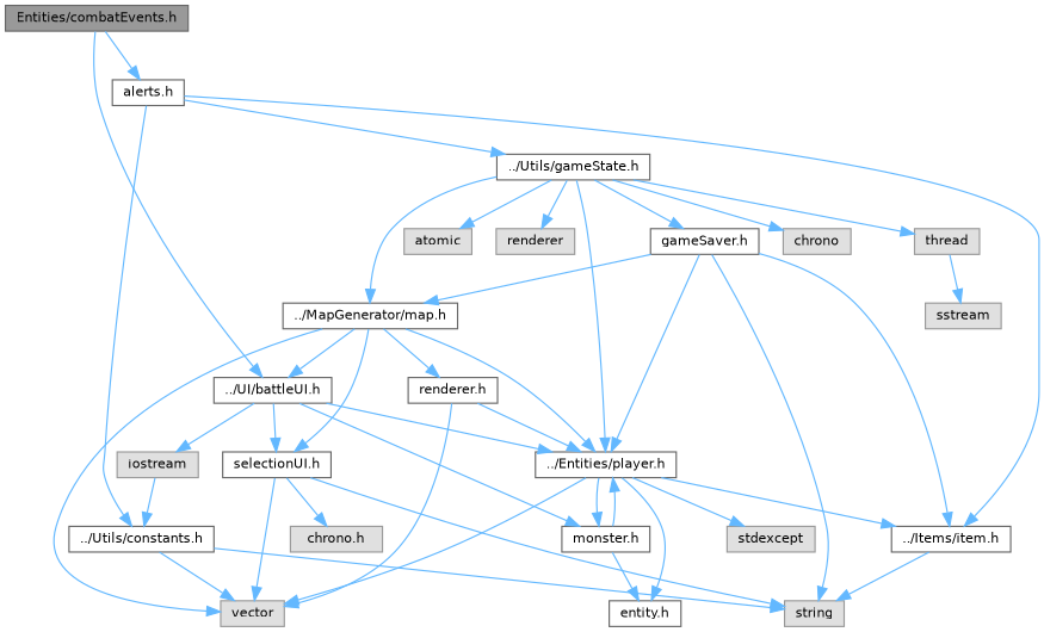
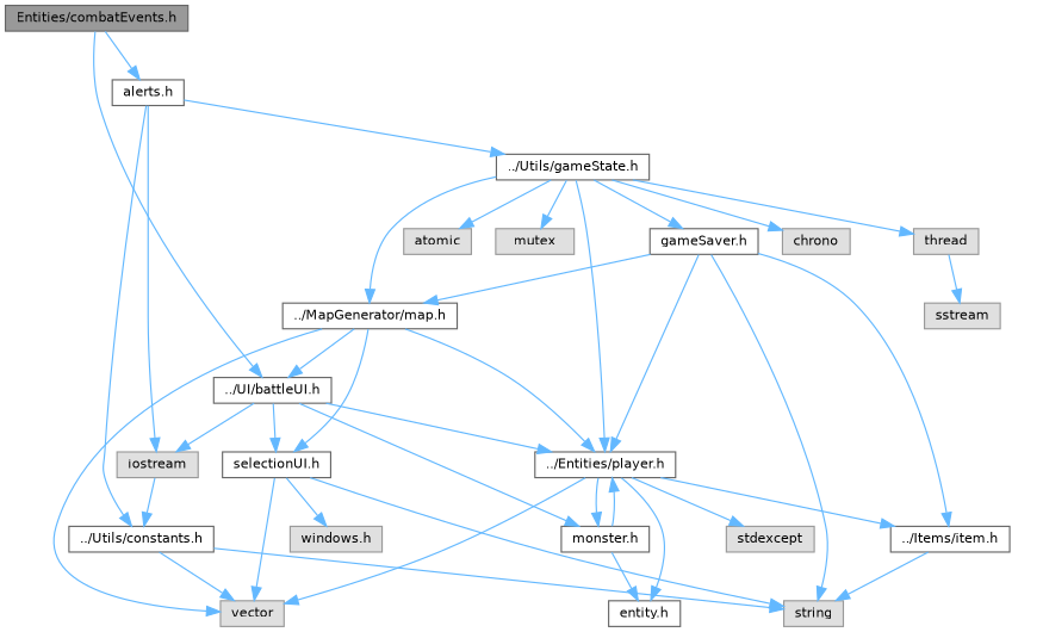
  digraph {
    fontname="DejaVu Sans"
    node [color=grey40 fillcolor=white fontname="DejaVu Sans" fontsize=10 shape=box style=filled]
    edge [color=steelblue1 fontname="DejaVu Sans" fontsize=10 labelfontname=Helvetica labelfontsize=10 style=solid]
    n1 [color=gray40 fillcolor=grey60 fontcolor=black height=0.2 label="Entities/combatEvents.h" width=0.4]
    n2 [height=0.2 label="../UI/battleUI.h" width=0.4]
    n3 [height=0.2 label="alerts.h" width=0.4]
    n4 [color=grey60 fillcolor="#E0E0E0" height=0.2 label=iostream width=0.4]
    n5 [height=0.2 label="selectionUI.h" width=0.4]
    n6 [height=0.2 label="../Entities/player.h" width=0.4]
    n7 [height=0.2 label="monster.h" width=0.4]
    n8 [height=0.2 label="../Utils/constants.h" width=0.4]
    n9 [height=0.2 label="../Utils/gameState.h" width=0.4]
-   n10 [color=grey60 fillcolor="#E0E0E0" height=0.2 label="chrono.h" width=0.4]
+   n10 [color=grey60 fillcolor="#E0E0E0" height=0.2 label="windows.h" width=0.4]
    n11 [color=grey60 fillcolor="#E0E0E0" height=0.2 label=vector width=0.4]
    n12 [color=grey60 fillcolor="#E0E0E0" height=0.2 label=string width=0.4]
    n13 [height=0.2 label="entity.h" width=0.4]
    n14 [height=0.2 label="../Items/item.h" width=0.4]
    n15 [color=grey60 fillcolor="#E0E0E0" height=0.2 label=stdexcept width=0.4]
    n16 [color=grey60 fillcolor="#E0E0E0" height=0.2 label=sstream width=0.4]
    n17 [color=grey60 fillcolor="#E0E0E0" height=0.2 label=thread width=0.4]
    n18 [color=grey60 fillcolor="#E0E0E0" height=0.2 label=chrono width=0.4]
    n19 [color=grey60 fillcolor="#E0E0E0" height=0.2 label=atomic width=0.4]
-   n20 [color=grey60 fillcolor="#E0E0E0" height=0.2 label=renderer width=0.4]
+   n20 [color=grey60 fillcolor="#E0E0E0" height=0.2 label=mutex width=0.4]
    n21 [height=0.2 label="../MapGenerator/map.h" width=0.4]
    n22 [height=0.2 label="gameSaver.h" width=0.4]
-   n23 [height=0.2 label="renderer.h" width=0.4]
    n1 -> n2
    n1 -> n3
    n2 -> n4
    n2 -> n5
    n2 -> n6
    n2 -> n7
-   n3 -> n14
+   n3 -> n4
    n3 -> n8
    n3 -> n9
    n4 -> n8
    n5 -> n10
    n5 -> n11
    n5 -> n12
    n6 -> n7
    n6 -> n11
    n6 -> n13
    n6 -> n14
    n6 -> n15
    n7 -> n6
    n7 -> n13
    n8 -> n11
    n8 -> n12
    n9 -> n6
    n9 -> n17
    n9 -> n18
    n9 -> n19
    n9 -> n20
    n9 -> n21
    n9 -> n22
    n14 -> n12
    n17 -> n16
    n21 -> n2
    n21 -> n5
    n21 -> n6
    n21 -> n11
-   n21 -> n23
    n22 -> n6
    n22 -> n12
    n22 -> n14
    n22 -> n21
-   n23 -> n6
-   n23 -> n11
  }
